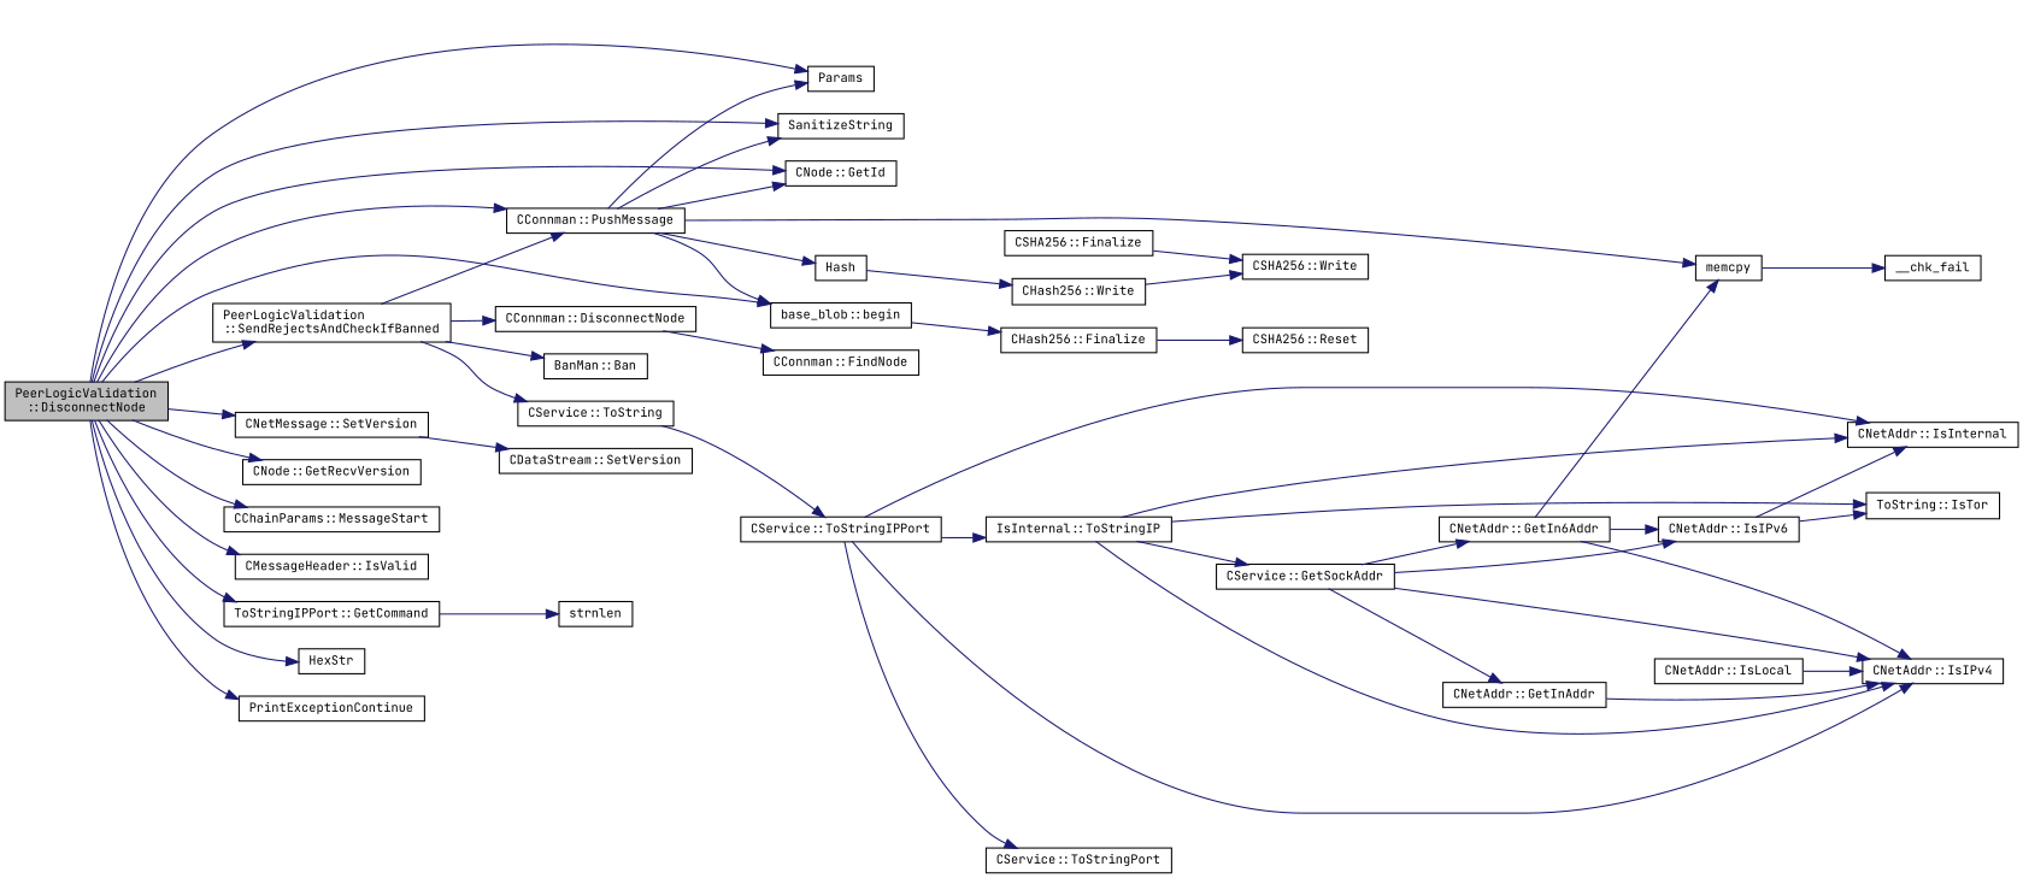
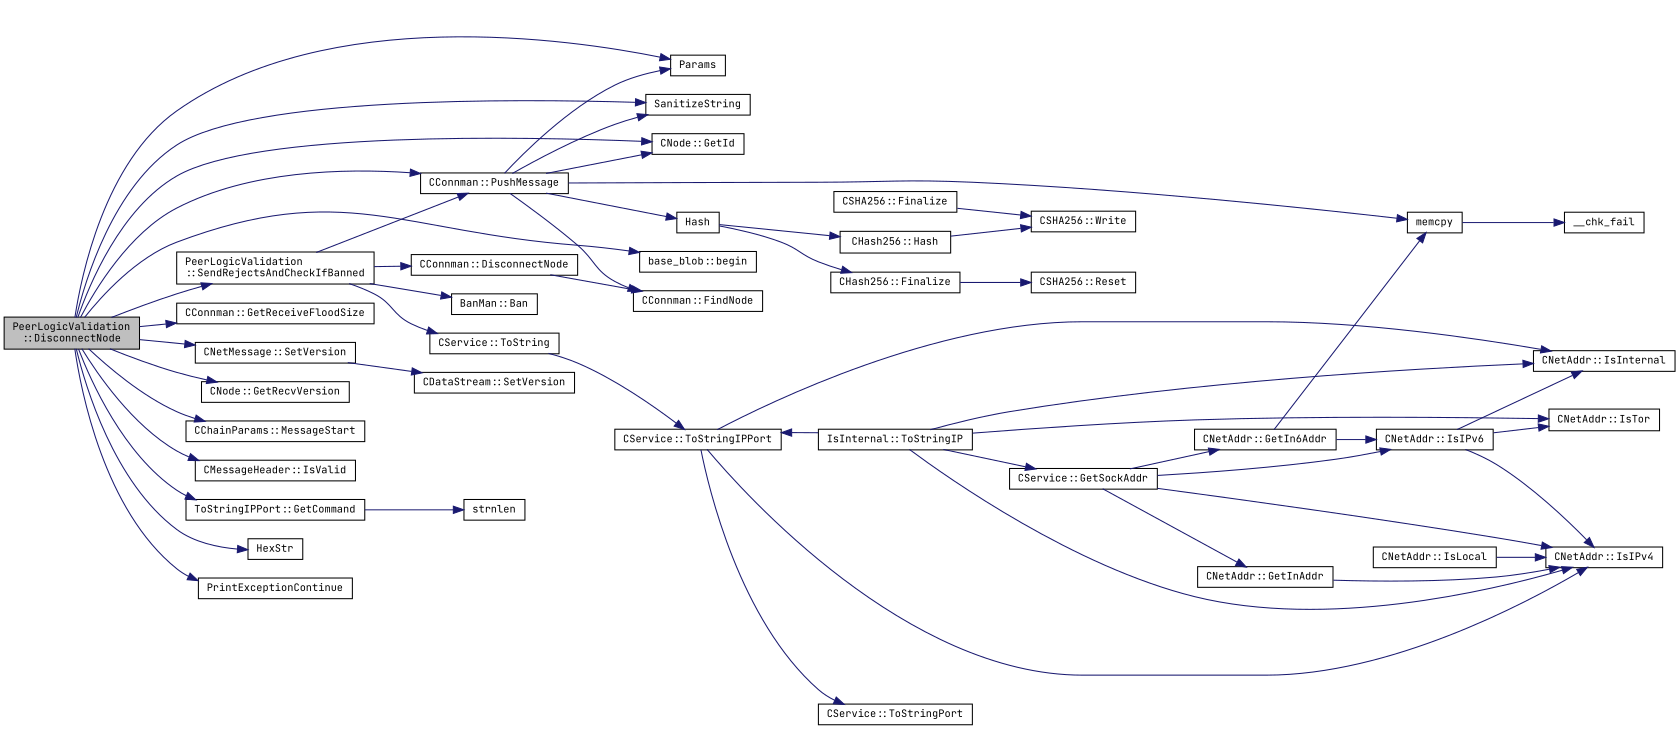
  digraph {
    fontname="JetBrains Mono"
    rankdir=LR
    node [color=black fillcolor=white fontname="JetBrains Mono" fontsize=10 shape=record style=filled]
    edge [color=midnightblue fontname="JetBrains Mono" fontsize=10 labelfontname=Helvetica labelfontsize=10 style=solid]
    n1 [fillcolor=grey75 fontcolor=black height=0.2 label="PeerLogicValidation\l::DisconnectNode" width=0.4]
    n2 [height=0.2 label=Params width=0.4]
+   n3 [height=0.2 label="CConnman::GetReceiveFloodSize" width=0.4]
    n4 [height=0.2 label="CNetMessage::SetVersion" width=0.4]
    n5 [height=0.2 label="CNode::GetRecvVersion" width=0.4]
    n6 [height=0.2 label="CChainParams::MessageStart" width=0.4]
    n7 [height=0.2 label=SanitizeString width=0.4]
    n8 [height=0.2 label="CNode::GetId" width=0.4]
    n9 [height=0.2 label="CMessageHeader::IsValid" width=0.4]
    n10 [height=0.2 label="ToStringIPPort::GetCommand" width=0.4]
    n11 [height=0.2 label="base_blob::begin" width=0.4]
    n12 [height=0.2 label=HexStr width=0.4]
    n13 [height=0.2 label="CConnman::PushMessage" width=0.4]
    n14 [height=0.2 label=PrintExceptionContinue width=0.4]
    n15 [height=0.2 label="PeerLogicValidation\l::SendRejectsAndCheckIfBanned" width=0.4]
    n16 [height=0.2 label="CDataStream::SetVersion" width=0.4]
    n17 [height=0.2 label=strnlen width=0.4]
    n18 [height=0.2 label=Hash width=0.4]
    n19 [height=0.2 label=memcpy width=0.4]
    n20 [height=0.2 label="CService::ToString" width=0.4]
    n21 [height=0.2 label="BanMan::Ban" width=0.4]
    n22 [height=0.2 label="CConnman::DisconnectNode" width=0.4]
-   n23 [height=0.2 label="CHash256::Write" width=0.4]
+   n23 [height=0.2 label="CHash256::Hash" width=0.4]
    n24 [height=0.2 label="CHash256::Finalize" width=0.4]
    n25 [height=0.2 label=__chk_fail width=0.4]
    n26 [height=0.2 label="CSHA256::Write" width=0.4]
    n27 [height=0.2 label="CSHA256::Reset" width=0.4]
    n28 [height=0.2 label="CSHA256::Finalize" width=0.4]
    n29 [height=0.2 label="CService::ToStringIPPort" width=0.4]
    n30 [height=0.2 label="CNetAddr::IsLocal" width=0.4]
    n31 [height=0.2 label="CNetAddr::IsIPv4" width=0.4]
    n32 [height=0.2 label="CConnman::FindNode" width=0.4]
    n33 [height=0.2 label="CNetAddr::IsInternal" width=0.4]
    n34 [height=0.2 label="IsInternal::ToStringIP" width=0.4]
    n35 [height=0.2 label="CService::ToStringPort" width=0.4]
-   n36 [height=0.2 label="ToString::IsTor" width=0.4]
+   n36 [height=0.2 label="CNetAddr::IsTor" width=0.4]
    n37 [height=0.2 label="CService::GetSockAddr" width=0.4]
    n38 [height=0.2 label="CNetAddr::GetInAddr" width=0.4]
    n39 [height=0.2 label="CNetAddr::IsIPv6" width=0.4]
    n40 [height=0.2 label="CNetAddr::GetIn6Addr" width=0.4]
    n1 -> n2
+   n1 -> n3
    n1 -> n4
    n1 -> n5
    n1 -> n6
    n1 -> n7
    n1 -> n8
    n1 -> n9
    n1 -> n10
    n1 -> n11
    n1 -> n12
    n1 -> n13
    n1 -> n14
    n1 -> n15
    n4 -> n16
    n10 -> n17
    n13 -> n2
    n13 -> n7
    n13 -> n8
-   n13 -> n11
+   n13 -> n32
    n13 -> n18
    n13 -> n19
    n15 -> n13
    n15 -> n20
    n15 -> n21
    n15 -> n22
    n18 -> n23
-   n11 -> n24
+   n18 -> n24
    n19 -> n25
    n20 -> n29
    n22 -> n32
    n23 -> n26
    n24 -> n27
    n28 -> n26
    n29 -> n31
    n29 -> n33
-   n29 -> n34
+   n34 -> n29
    n29 -> n35
    n30 -> n31
    n34 -> n31
    n34 -> n33
    n34 -> n36
    n34 -> n37
    n37 -> n31
    n37 -> n38
    n37 -> n39
    n37 -> n40
    n38 -> n31
-   n40 -> n31
+   n39 -> n31
    n39 -> n33
    n39 -> n36
    n40 -> n19
    n40 -> n39
  }
